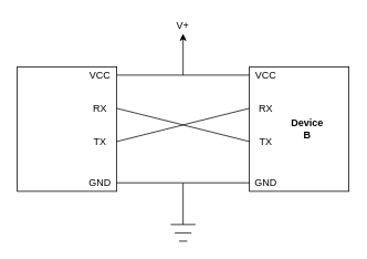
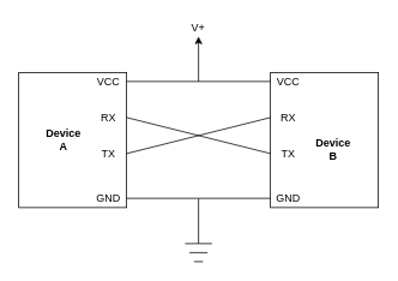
  <mxCell id="0" />
  <mxCell id="1" parent="0" />
  <mxCell id="2" value="" style="rounded=0;whiteSpace=wrap;html=1;" vertex="1" parent="1"><mxGeometry x="20" y="80" width="120" height="150" as="geometry" /></mxCell>
  <mxCell id="3" value="" style="rounded=0;whiteSpace=wrap;html=1;" vertex="1" parent="1"><mxGeometry x="300" y="80" width="120" height="150" as="geometry" /></mxCell>
  <mxCell id="4" value="VCC" style="text;html=1;strokeColor=none;fillColor=none;align=center;verticalAlign=middle;whiteSpace=wrap;rounded=0;" vertex="1" parent="1"><mxGeometry x="100" y="80" width="40" height="20" as="geometry" /></mxCell>
  <mxCell id="5" value="VCC" style="text;html=1;strokeColor=none;fillColor=none;align=center;verticalAlign=middle;whiteSpace=wrap;rounded=0;" vertex="1" parent="1"><mxGeometry x="300" y="80" width="40" height="20" as="geometry" /></mxCell>
  <mxCell id="6" value="GND" style="text;html=1;strokeColor=none;fillColor=none;align=center;verticalAlign=middle;whiteSpace=wrap;rounded=0;" vertex="1" parent="1"><mxGeometry x="300" y="210" width="40" height="20" as="geometry" /></mxCell>
  <mxCell id="7" value="GND" style="text;html=1;strokeColor=none;fillColor=none;align=center;verticalAlign=middle;whiteSpace=wrap;rounded=0;" vertex="1" parent="1"><mxGeometry x="100" y="210" width="40" height="20" as="geometry" /></mxCell>
  <mxCell id="8" value="" style="endArrow=none;html=1;strokeColor=#000000;entryX=0;entryY=0.5;entryDx=0;entryDy=0;exitX=1;exitY=0.5;exitDx=0;exitDy=0;" edge="1" parent="1" source="4" target="5"><mxGeometry width="50" height="50" relative="1" as="geometry"><mxPoint x="190" y="120" as="sourcePoint" /><mxPoint x="240" y="70" as="targetPoint" /></mxGeometry></mxCell>
  <mxCell id="9" value="" style="endArrow=none;html=1;strokeColor=#000000;entryX=0;entryY=0.5;entryDx=0;entryDy=0;exitX=1;exitY=0.5;exitDx=0;exitDy=0;" edge="1" parent="1"><mxGeometry width="50" height="50" relative="1" as="geometry"><mxPoint x="140" y="219.71" as="sourcePoint" /><mxPoint x="300" y="219.71" as="targetPoint" /></mxGeometry></mxCell>
  <mxCell id="10" value="" style="endArrow=classic;html=1;strokeColor=#000000;" edge="1" parent="1"><mxGeometry width="50" height="50" relative="1" as="geometry"><mxPoint x="220" y="90" as="sourcePoint" /><mxPoint x="220" y="40" as="targetPoint" /></mxGeometry></mxCell>
  <mxCell id="11" value="V+" style="text;html=1;strokeColor=none;fillColor=none;align=center;verticalAlign=middle;whiteSpace=wrap;rounded=0;" vertex="1" parent="1"><mxGeometry x="200" y="20" width="40" height="20" as="geometry" /></mxCell>
  <mxCell id="12" value="" style="endArrow=none;html=1;strokeColor=#000000;" edge="1" parent="1"><mxGeometry width="50" height="50" relative="1" as="geometry"><mxPoint x="220" y="220" as="sourcePoint" /><mxPoint x="220" y="270" as="targetPoint" /></mxGeometry></mxCell>
  <mxCell id="13" value="" style="endArrow=none;html=1;strokeColor=#000000;" edge="1" parent="1"><mxGeometry width="50" height="50" relative="1" as="geometry"><mxPoint x="205" y="270" as="sourcePoint" /><mxPoint x="235" y="270" as="targetPoint" /></mxGeometry></mxCell>
  <mxCell id="14" value="" style="endArrow=none;html=1;strokeColor=#000000;" edge="1" parent="1"><mxGeometry width="50" height="50" relative="1" as="geometry"><mxPoint x="210" y="280" as="sourcePoint" /><mxPoint x="230" y="280" as="targetPoint" /></mxGeometry></mxCell>
  <mxCell id="15" value="" style="endArrow=none;html=1;strokeColor=#000000;" edge="1" parent="1"><mxGeometry width="50" height="50" relative="1" as="geometry"><mxPoint x="215" y="290" as="sourcePoint" /><mxPoint x="225" y="290" as="targetPoint" /></mxGeometry></mxCell>
  <mxCell id="16" value="RX" style="text;html=1;strokeColor=none;fillColor=none;align=center;verticalAlign=middle;whiteSpace=wrap;rounded=0;" vertex="1" parent="1"><mxGeometry x="100" y="120" width="40" height="20" as="geometry" /></mxCell>
  <mxCell id="17" value="TX" style="text;html=1;strokeColor=none;fillColor=none;align=center;verticalAlign=middle;whiteSpace=wrap;rounded=0;" vertex="1" parent="1"><mxGeometry x="100" y="160" width="40" height="20" as="geometry" /></mxCell>
  <mxCell id="18" value="RX" style="text;html=1;strokeColor=none;fillColor=none;align=center;verticalAlign=middle;whiteSpace=wrap;rounded=0;" vertex="1" parent="1"><mxGeometry x="300" y="120" width="40" height="20" as="geometry" /></mxCell>
  <mxCell id="19" value="TX" style="text;html=1;strokeColor=none;fillColor=none;align=center;verticalAlign=middle;whiteSpace=wrap;rounded=0;" vertex="1" parent="1"><mxGeometry x="300" y="160" width="40" height="20" as="geometry" /></mxCell>
  <mxCell id="20" value="" style="endArrow=none;html=1;strokeColor=#000000;entryX=0;entryY=0.5;entryDx=0;entryDy=0;exitX=1;exitY=0.5;exitDx=0;exitDy=0;" edge="1" parent="1" source="16" target="19"><mxGeometry width="50" height="50" relative="1" as="geometry"><mxPoint x="150" y="100" as="sourcePoint" /><mxPoint x="310" y="100" as="targetPoint" /></mxGeometry></mxCell>
  <mxCell id="21" value="" style="endArrow=none;html=1;strokeColor=#000000;entryX=0;entryY=0.5;entryDx=0;entryDy=0;exitX=1;exitY=0.5;exitDx=0;exitDy=0;" edge="1" parent="1" source="17" target="18"><mxGeometry width="50" height="50" relative="1" as="geometry"><mxPoint x="150" y="140" as="sourcePoint" /><mxPoint x="310" y="180" as="targetPoint" /></mxGeometry></mxCell>
- <mxCell id="23" value="&lt;b&gt;Device B&lt;/b&gt;" style="text;html=1;strokeColor=none;fillColor=none;align=center;verticalAlign=middle;whiteSpace=wrap;rounded=0;" vertex="1" parent="1"><mxGeometry x="350" y="145" width="40" height="20" as="geometry" /></mxCell>
+ <mxCell id="22" value="&lt;b&gt;Device A&lt;/b&gt;" style="text;html=1;strokeColor=none;fillColor=none;align=center;verticalAlign=middle;whiteSpace=wrap;rounded=0;" vertex="1" parent="1"><mxGeometry x="50" y="145" width="40" height="20" as="geometry" /></mxCell>
+ <mxCell id="23" value="&lt;b&gt;Device B&lt;/b&gt;" style="text;html=1;strokeColor=none;fillColor=none;align=center;verticalAlign=middle;whiteSpace=wrap;rounded=0;" vertex="1" parent="1"><mxGeometry x="350" y="155" width="40" height="20" as="geometry" /></mxCell>
